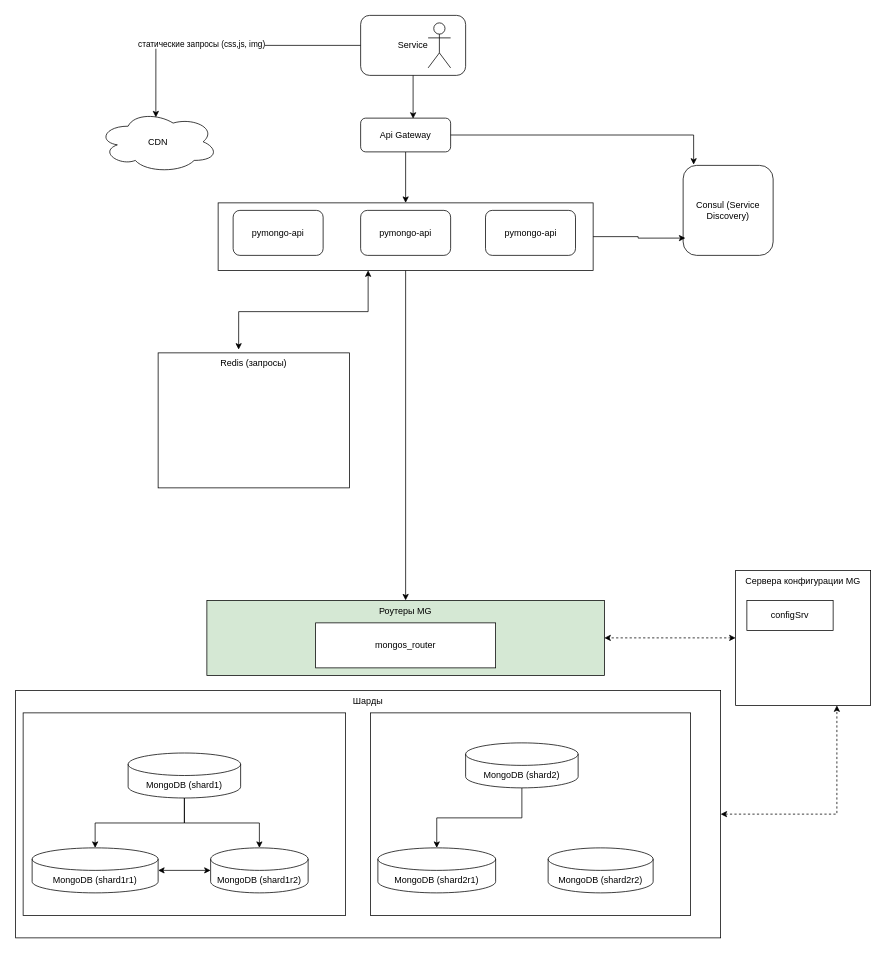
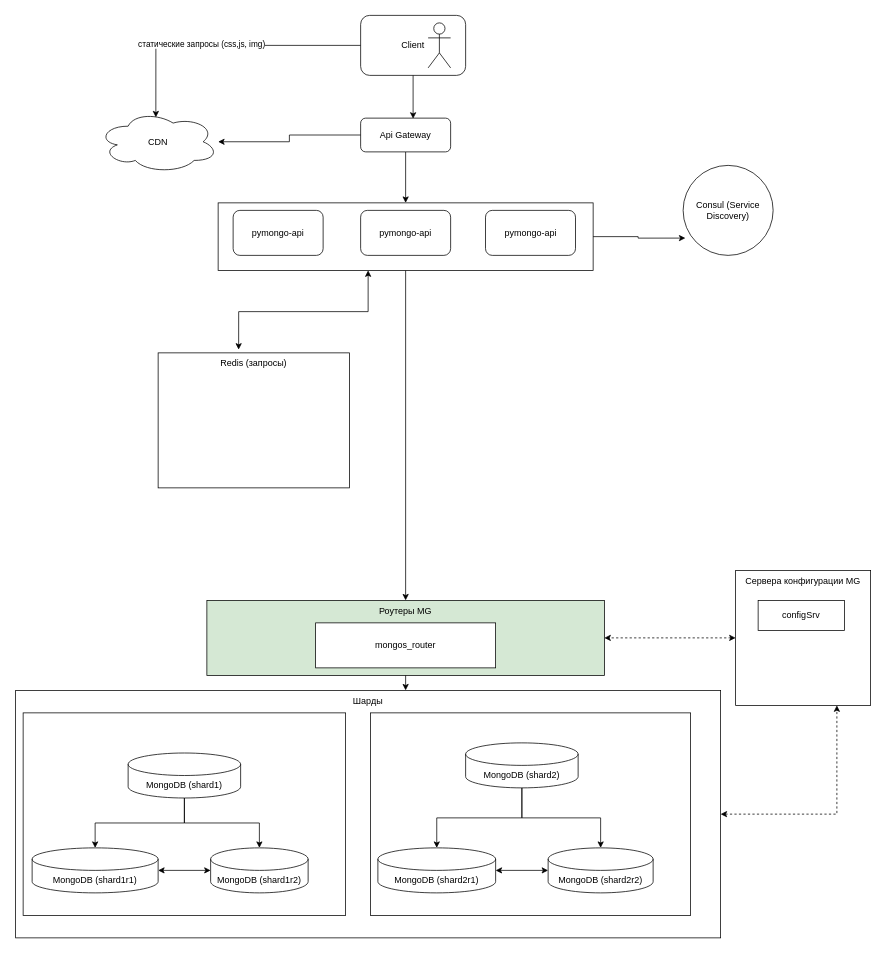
  <mxCell id="0" />
  <mxCell id="1" parent="0" />
  <mxCell id="2" style="edgeStyle=orthogonalEdgeStyle;rounded=0;orthogonalLoop=1;jettySize=auto;html=1;entryX=0.5;entryY=0;entryDx=0;entryDy=0;" edge="1" parent="1" source="3" target="9"><mxGeometry relative="1" as="geometry" /></mxCell>
  <mxCell id="3" value="" style="rounded=0;whiteSpace=wrap;html=1;" vertex="1" parent="1"><mxGeometry x="290" y="270" width="500" height="90" as="geometry" /></mxCell>
  <mxCell id="4" style="edgeStyle=orthogonalEdgeStyle;rounded=0;orthogonalLoop=1;jettySize=auto;html=1;entryX=0.75;entryY=1;entryDx=0;entryDy=0;startArrow=classic;startFill=1;dashed=1;" edge="1" parent="1" source="5" target="12"><mxGeometry relative="1" as="geometry" /></mxCell>
  <mxCell id="5" value="Шарды" style="rounded=0;whiteSpace=wrap;html=1;verticalAlign=top;" vertex="1" parent="1"><mxGeometry x="20" y="920" width="940" height="330" as="geometry" /></mxCell>
  <mxCell id="6" value="" style="rounded=0;whiteSpace=wrap;html=1;labelPosition=center;verticalLabelPosition=middle;align=center;verticalAlign=top;" vertex="1" parent="1"><mxGeometry x="30" y="950" width="430" height="270" as="geometry" /></mxCell>
  <mxCell id="7" value="pymongo-api" style="rounded=1;whiteSpace=wrap;html=1;" parent="1" vertex="1"><mxGeometry x="480" y="280" width="120" height="60" as="geometry" /></mxCell>
  <mxCell id="8" value="MongoDB (shard1)" style="shape=cylinder3;whiteSpace=wrap;html=1;boundedLbl=1;backgroundOutline=1;size=15;" parent="1" vertex="1"><mxGeometry x="170" y="1003.5" width="150" height="60" as="geometry" /></mxCell>
  <mxCell id="9" value="Роутеры MG" style="rounded=0;whiteSpace=wrap;html=1;verticalAlign=top;fillColor=#d5e8d4;" vertex="1" parent="1"><mxGeometry x="275" y="800" width="530" height="100" as="geometry" /></mxCell>
  <mxCell id="10" value="mongos_router" style="rounded=0;whiteSpace=wrap;html=1;" vertex="1" parent="1"><mxGeometry x="420" y="830" width="240" height="60" as="geometry" /></mxCell>
  <mxCell id="11" style="edgeStyle=orthogonalEdgeStyle;rounded=0;orthogonalLoop=1;jettySize=auto;html=1;entryX=1;entryY=0.5;entryDx=0;entryDy=0;curved=0;startArrow=classic;startFill=1;dashed=1;" edge="1" parent="1" source="12" target="9"><mxGeometry relative="1" as="geometry" /></mxCell>
  <mxCell id="12" value="Сервера конфигурации MG" style="whiteSpace=wrap;html=1;aspect=fixed;verticalAlign=top;" vertex="1" parent="1"><mxGeometry x="980" y="760" width="180" height="180" as="geometry" /></mxCell>
- <mxCell id="13" value="configSrv" style="rounded=0;whiteSpace=wrap;html=1;" vertex="1" parent="1"><mxGeometry x="995" y="800" width="115" height="40" as="geometry" /></mxCell>
+ <mxCell id="13" value="configSrv" style="rounded=0;whiteSpace=wrap;html=1;" vertex="1" parent="1"><mxGeometry x="1010" y="800" width="115" height="40" as="geometry" /></mxCell>
  <mxCell id="14" value="MongoDB (shard1r1)" style="shape=cylinder3;whiteSpace=wrap;html=1;boundedLbl=1;backgroundOutline=1;size=15;" vertex="1" parent="1"><mxGeometry x="42" y="1130" width="168" height="60" as="geometry" /></mxCell>
  <mxCell id="15" value="MongoDB (shard1r2)" style="shape=cylinder3;whiteSpace=wrap;html=1;boundedLbl=1;backgroundOutline=1;size=15;" vertex="1" parent="1"><mxGeometry x="280" y="1130" width="130" height="60" as="geometry" /></mxCell>
  <mxCell id="16" value="" style="rounded=0;whiteSpace=wrap;html=1;labelPosition=center;verticalLabelPosition=middle;align=center;verticalAlign=top;" vertex="1" parent="1"><mxGeometry x="493" y="950" width="427" height="270" as="geometry" /></mxCell>
  <mxCell id="17" style="edgeStyle=orthogonalEdgeStyle;rounded=0;orthogonalLoop=1;jettySize=auto;html=1;" edge="1" parent="1" source="18" target="19"><mxGeometry relative="1" as="geometry" /></mxCell>
  <mxCell id="18" value="MongoDB (shard2)" style="shape=cylinder3;whiteSpace=wrap;html=1;boundedLbl=1;backgroundOutline=1;size=15;" vertex="1" parent="1"><mxGeometry x="620" y="990" width="150" height="60" as="geometry" /></mxCell>
  <mxCell id="19" value="MongoDB (shard2r1)" style="shape=cylinder3;whiteSpace=wrap;html=1;boundedLbl=1;backgroundOutline=1;size=15;" vertex="1" parent="1"><mxGeometry x="503" y="1130" width="157" height="60" as="geometry" /></mxCell>
  <mxCell id="20" value="MongoDB (shard2r2)" style="shape=cylinder3;whiteSpace=wrap;html=1;boundedLbl=1;backgroundOutline=1;size=15;" vertex="1" parent="1"><mxGeometry x="730" y="1130" width="140" height="60" as="geometry" /></mxCell>
+ <mxCell id="21" style="edgeStyle=orthogonalEdgeStyle;rounded=0;orthogonalLoop=1;jettySize=auto;html=1;entryX=0.553;entryY=0;entryDx=0;entryDy=0;entryPerimeter=0;" edge="1" parent="1" source="9" target="5"><mxGeometry relative="1" as="geometry" /></mxCell>
  <mxCell id="22" style="edgeStyle=orthogonalEdgeStyle;rounded=0;orthogonalLoop=1;jettySize=auto;html=1;entryX=0.5;entryY=0;entryDx=0;entryDy=0;entryPerimeter=0;" edge="1" parent="1" source="8" target="14"><mxGeometry relative="1" as="geometry" /></mxCell>
  <mxCell id="23" style="edgeStyle=orthogonalEdgeStyle;rounded=0;orthogonalLoop=1;jettySize=auto;html=1;entryX=0.5;entryY=0;entryDx=0;entryDy=0;entryPerimeter=0;" edge="1" parent="1" source="8" target="15"><mxGeometry relative="1" as="geometry" /></mxCell>
+ <mxCell id="24" style="edgeStyle=orthogonalEdgeStyle;rounded=0;orthogonalLoop=1;jettySize=auto;html=1;entryX=0.5;entryY=0;entryDx=0;entryDy=0;entryPerimeter=0;" edge="1" parent="1" source="18" target="20"><mxGeometry relative="1" as="geometry" /></mxCell>
  <mxCell id="25" value="Redis (запросы)" style="rounded=0;whiteSpace=wrap;html=1;verticalAlign=top;" vertex="1" parent="1"><mxGeometry x="210" y="470" width="255" height="180" as="geometry" /></mxCell>
  <mxCell id="26" style="edgeStyle=orthogonalEdgeStyle;rounded=0;orthogonalLoop=1;jettySize=auto;html=1;entryX=0;entryY=0.5;entryDx=0;entryDy=0;entryPerimeter=0;startArrow=classic;startFill=1;" edge="1" parent="1" source="14" target="15"><mxGeometry relative="1" as="geometry" /></mxCell>
+ <mxCell id="27" style="edgeStyle=orthogonalEdgeStyle;rounded=0;orthogonalLoop=1;jettySize=auto;html=1;entryX=0;entryY=0.5;entryDx=0;entryDy=0;entryPerimeter=0;startArrow=classic;startFill=1;" edge="1" parent="1" source="19" target="20"><mxGeometry relative="1" as="geometry" /></mxCell>
  <mxCell id="28" value="pymongo-api" style="rounded=1;whiteSpace=wrap;html=1;" vertex="1" parent="1"><mxGeometry x="310" y="280" width="120" height="60" as="geometry" /></mxCell>
  <mxCell id="29" value="pymongo-api" style="rounded=1;whiteSpace=wrap;html=1;" vertex="1" parent="1"><mxGeometry x="646.5" y="280" width="120" height="60" as="geometry" /></mxCell>
  <mxCell id="30" style="edgeStyle=orthogonalEdgeStyle;rounded=0;orthogonalLoop=1;jettySize=auto;html=1;entryX=0.5;entryY=0;entryDx=0;entryDy=0;" edge="1" parent="1" source="31" target="3"><mxGeometry relative="1" as="geometry" /></mxCell>
  <mxCell id="31" value="Api Gateway" style="rounded=1;whiteSpace=wrap;html=1;" vertex="1" parent="1"><mxGeometry x="480" y="157" width="120" height="45" as="geometry" /></mxCell>
- <mxCell id="32" value="Service" style="rounded=1;whiteSpace=wrap;html=1;" vertex="1" parent="1"><mxGeometry x="480" y="20" width="140" height="80" as="geometry" /></mxCell>
- <mxCell id="33" value="Consul (Service Discovery)" style="rounded=1;whiteSpace=wrap;html=1;" vertex="1" parent="1"><mxGeometry x="910" y="220" width="120" height="120" as="geometry" /></mxCell>
+ <mxCell id="32" value="Client" style="rounded=1;whiteSpace=wrap;html=1;" vertex="1" parent="1"><mxGeometry x="480" y="20" width="140" height="80" as="geometry" /></mxCell>
+ <mxCell id="33" value="Consul (Service Discovery)" style="ellipse;whiteSpace=wrap;html=1;" vertex="1" parent="1"><mxGeometry x="910" y="220" width="120" height="120" as="geometry" /></mxCell>
  <mxCell id="34" value="" style="shape=umlActor;verticalLabelPosition=bottom;verticalAlign=top;html=1;outlineConnect=0;" vertex="1" parent="1"><mxGeometry x="570" y="30" width="30" height="60" as="geometry" /></mxCell>
  <mxCell id="35" style="edgeStyle=orthogonalEdgeStyle;rounded=0;orthogonalLoop=1;jettySize=auto;html=1;entryX=0.583;entryY=0.017;entryDx=0;entryDy=0;entryPerimeter=0;" edge="1" parent="1" source="32" target="31"><mxGeometry relative="1" as="geometry" /></mxCell>
- <mxCell id="36" style="edgeStyle=orthogonalEdgeStyle;rounded=0;orthogonalLoop=1;jettySize=auto;html=1;entryX=0.117;entryY=-0.008;entryDx=0;entryDy=0;entryPerimeter=0;" edge="1" parent="1" source="31" target="33"><mxGeometry relative="1" as="geometry" /></mxCell>
+ <mxCell id="36" style="edgeStyle=orthogonalEdgeStyle;rounded=0;orthogonalLoop=1;jettySize=auto;html=1;" edge="1" parent="1" source="31" target="38"><mxGeometry relative="1" as="geometry" /></mxCell>
  <mxCell id="37" style="edgeStyle=orthogonalEdgeStyle;rounded=0;orthogonalLoop=1;jettySize=auto;html=1;entryX=0.025;entryY=0.808;entryDx=0;entryDy=0;entryPerimeter=0;" edge="1" parent="1" source="3" target="33"><mxGeometry relative="1" as="geometry" /></mxCell>
  <mxCell id="38" value="CDN" style="ellipse;shape=cloud;whiteSpace=wrap;html=1;" vertex="1" parent="1"><mxGeometry x="130" y="147" width="160" height="83" as="geometry" /></mxCell>
  <mxCell id="39" style="edgeStyle=orthogonalEdgeStyle;rounded=0;orthogonalLoop=1;jettySize=auto;html=1;entryX=0.481;entryY=0.108;entryDx=0;entryDy=0;entryPerimeter=0;" edge="1" parent="1" source="32" target="38"><mxGeometry relative="1" as="geometry" /></mxCell>
  <mxCell id="40" value="статические запросы (css,js, img)" style="edgeLabel;html=1;align=center;verticalAlign=middle;resizable=0;points=[];" vertex="1" connectable="0" parent="39"><mxGeometry x="0.155" y="-3" relative="1" as="geometry"><mxPoint as="offset" /></mxGeometry></mxCell>
  <mxCell id="41" style="edgeStyle=orthogonalEdgeStyle;rounded=0;orthogonalLoop=1;jettySize=auto;html=1;entryX=0.421;entryY=-0.024;entryDx=0;entryDy=0;entryPerimeter=0;startArrow=classic;startFill=1;" edge="1" parent="1" source="3" target="25"><mxGeometry relative="1" as="geometry"><Array as="points"><mxPoint x="490" y="415" /><mxPoint x="317" y="415" /></Array></mxGeometry></mxCell>
